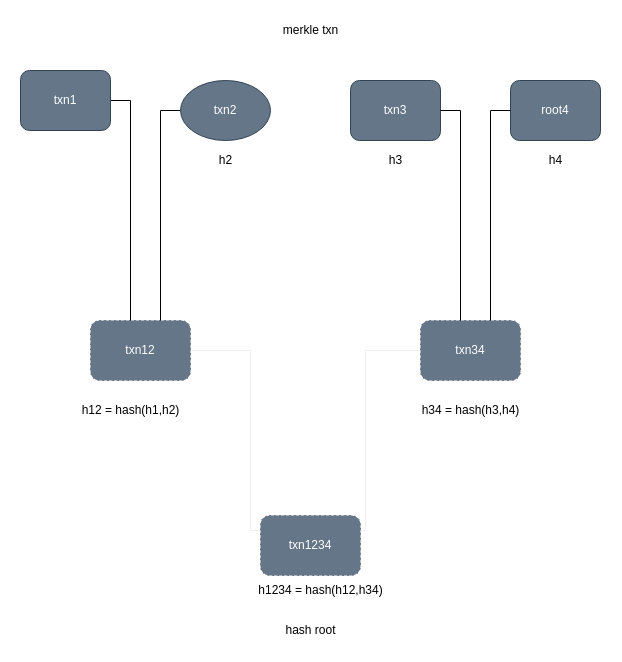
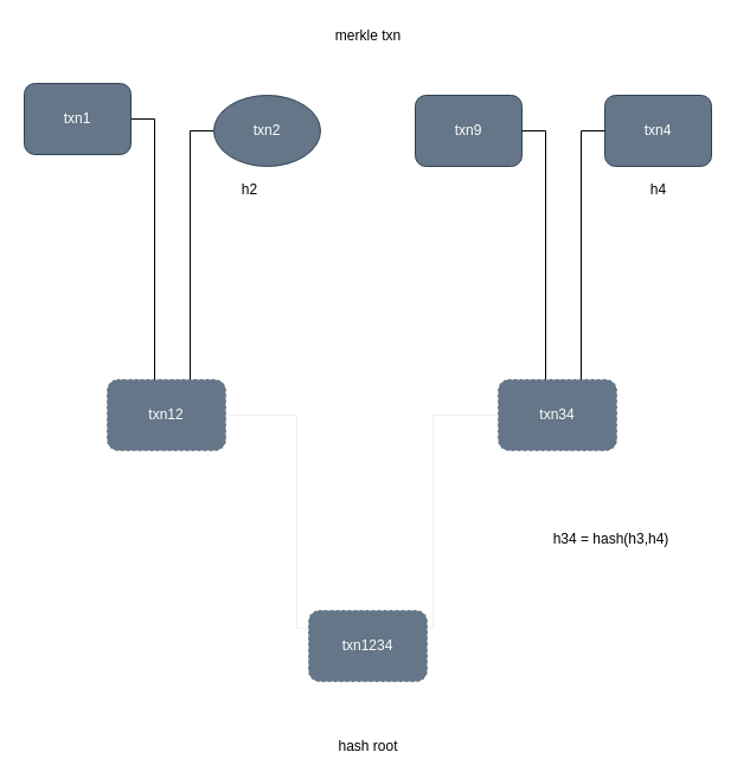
  <mxCell id="0" />
  <mxCell id="1" parent="0" />
  <mxCell id="2" style="edgeStyle=elbowEdgeStyle;rounded=0;orthogonalLoop=1;jettySize=auto;html=1;" edge="1" parent="1" source="3"><mxGeometry relative="1" as="geometry"><mxPoint x="150" y="360" as="targetPoint" /><Array as="points"><mxPoint x="130" y="350" /><mxPoint x="150" y="240" /></Array></mxGeometry></mxCell>
  <mxCell id="3" value="txn1" style="rounded=1;whiteSpace=wrap;html=1;fillColor=#647687;strokeColor=#314354;fontColor=#ffffff;" vertex="1" parent="1"><mxGeometry x="20" y="70" width="90" height="60" as="geometry" /></mxCell>
  <mxCell id="4" style="edgeStyle=elbowEdgeStyle;rounded=0;orthogonalLoop=1;jettySize=auto;html=1;" edge="1" parent="1" source="5"><mxGeometry relative="1" as="geometry"><mxPoint x="140" y="360" as="targetPoint" /></mxGeometry></mxCell>
  <mxCell id="5" value="txn2" style="ellipse;whiteSpace=wrap;html=1;fillColor=#647687;strokeColor=#314354;fontColor=#ffffff;" vertex="1" parent="1"><mxGeometry x="180" y="80" width="90" height="60" as="geometry" /></mxCell>
- <mxCell id="6" value="txn3" style="rounded=1;whiteSpace=wrap;html=1;fillColor=#647687;strokeColor=#314354;fontColor=#ffffff;" vertex="1" parent="1"><mxGeometry x="350" y="80" width="90" height="60" as="geometry" /></mxCell>
- <mxCell id="7" value="root4" style="rounded=1;whiteSpace=wrap;html=1;fillColor=#647687;strokeColor=#314354;fontColor=#ffffff;" vertex="1" parent="1"><mxGeometry x="510" y="80" width="90" height="60" as="geometry" /></mxCell>
+ <mxCell id="6" value="txn9" style="rounded=1;whiteSpace=wrap;html=1;fillColor=#647687;strokeColor=#314354;fontColor=#ffffff;" vertex="1" parent="1"><mxGeometry x="350" y="80" width="90" height="60" as="geometry" /></mxCell>
+ <mxCell id="7" value="txn4" style="rounded=1;whiteSpace=wrap;html=1;fillColor=#647687;strokeColor=#314354;fontColor=#ffffff;" vertex="1" parent="1"><mxGeometry x="510" y="80" width="90" height="60" as="geometry" /></mxCell>
  <mxCell id="8" style="edgeStyle=elbowEdgeStyle;rounded=0;orthogonalLoop=1;jettySize=auto;html=1;strokeColor=#f0f0f0;" edge="1" parent="1" source="9"><mxGeometry relative="1" as="geometry"><mxPoint x="310" y="530" as="targetPoint" /></mxGeometry></mxCell>
  <mxCell id="9" value="txn12" style="rounded=1;whiteSpace=wrap;html=1;fillColor=#647687;strokeColor=#314354;fontColor=#ffffff;dashed=1;dashPattern=1 4;" vertex="1" parent="1"><mxGeometry x="90" y="320" width="100" height="60" as="geometry" /></mxCell>
  <mxCell id="10" style="edgeStyle=elbowEdgeStyle;rounded=0;orthogonalLoop=1;jettySize=auto;html=1;" edge="1" parent="1"><mxGeometry relative="1" as="geometry"><mxPoint x="480" y="360" as="targetPoint" /><mxPoint x="440" y="110" as="sourcePoint" /><Array as="points"><mxPoint x="460" y="350" /><mxPoint x="480" y="240" /></Array></mxGeometry></mxCell>
  <mxCell id="11" style="edgeStyle=elbowEdgeStyle;rounded=0;orthogonalLoop=1;jettySize=auto;html=1;" edge="1" parent="1"><mxGeometry relative="1" as="geometry"><mxPoint x="470" y="360" as="targetPoint" /><mxPoint x="510" y="110" as="sourcePoint" /></mxGeometry></mxCell>
  <mxCell id="12" style="edgeStyle=elbowEdgeStyle;rounded=0;orthogonalLoop=1;jettySize=auto;html=1;strokeColor=#f0f0f0;" edge="1" parent="1" source="13"><mxGeometry relative="1" as="geometry"><mxPoint x="310" y="530" as="targetPoint" /></mxGeometry></mxCell>
  <mxCell id="13" value="txn34" style="rounded=1;whiteSpace=wrap;html=1;fillColor=#647687;strokeColor=#314354;fontColor=#ffffff;dashed=1;dashPattern=1 4;" vertex="1" parent="1"><mxGeometry x="420" y="320" width="100" height="60" as="geometry" /></mxCell>
  <mxCell id="14" value="txn1234" style="rounded=1;whiteSpace=wrap;html=1;fillColor=#647687;strokeColor=#314354;fontColor=#ffffff;dashed=1;dashPattern=1 4;" vertex="1" parent="1"><mxGeometry x="260" y="515" width="100" height="60" as="geometry" /></mxCell>
  <mxCell id="15" value="merkle txn" style="text;html=1;align=center;verticalAlign=middle;resizable=0;points=[];autosize=1;strokeColor=none;" vertex="1" parent="1"><mxGeometry x="265" y="20" width="90" height="20" as="geometry" /></mxCell>
  <mxCell id="16" value="hash root" style="text;html=1;align=center;verticalAlign=middle;resizable=0;points=[];autosize=1;strokeColor=none;" vertex="1" parent="1"><mxGeometry x="270" y="620" width="80" height="20" as="geometry" /></mxCell>
- <mxCell id="17" value="h2" style="text;html=1;align=center;verticalAlign=middle;resizable=0;points=[];autosize=1;strokeColor=none;" vertex="1" parent="1"><mxGeometry x="210" y="150" width="30" height="20" as="geometry" /></mxCell>
- <mxCell id="18" value="h3" style="text;html=1;align=center;verticalAlign=middle;resizable=0;points=[];autosize=1;strokeColor=none;" vertex="1" parent="1"><mxGeometry x="380" y="150" width="30" height="20" as="geometry" /></mxCell>
+ <mxCell id="17" value="h2" style="text;html=1;align=center;verticalAlign=middle;resizable=0;points=[];autosize=1;strokeColor=none;" vertex="1" parent="1"><mxGeometry x="195" y="150" width="30" height="20" as="geometry" /></mxCell>
  <mxCell id="19" value="h4" style="text;html=1;align=center;verticalAlign=middle;resizable=0;points=[];autosize=1;strokeColor=none;" vertex="1" parent="1"><mxGeometry x="540" y="150" width="30" height="20" as="geometry" /></mxCell>
- <mxCell id="20" value="h12 = hash(h1,h2)" style="text;html=1;align=center;verticalAlign=middle;resizable=0;points=[];autosize=1;strokeColor=none;" vertex="1" parent="1"><mxGeometry x="75" y="400" width="110" height="20" as="geometry" /></mxCell>
- <mxCell id="21" value="h34 = hash(h3,h4)" style="text;html=1;align=center;verticalAlign=middle;resizable=0;points=[];autosize=1;strokeColor=none;" vertex="1" parent="1"><mxGeometry x="415" y="400" width="110" height="20" as="geometry" /></mxCell>
- <mxCell id="22" value="h1234 = hash(h12,h34)" style="text;html=1;align=center;verticalAlign=middle;resizable=0;points=[];autosize=1;strokeColor=none;" vertex="1" parent="1"><mxGeometry x="250" y="580" width="140" height="20" as="geometry" /></mxCell>
+ <mxCell id="21" value="h34 = hash(h3,h4)" style="text;html=1;align=center;verticalAlign=middle;resizable=0;points=[];autosize=1;strokeColor=none;" vertex="1" parent="1"><mxGeometry x="460" y="445" width="110" height="20" as="geometry" /></mxCell>
